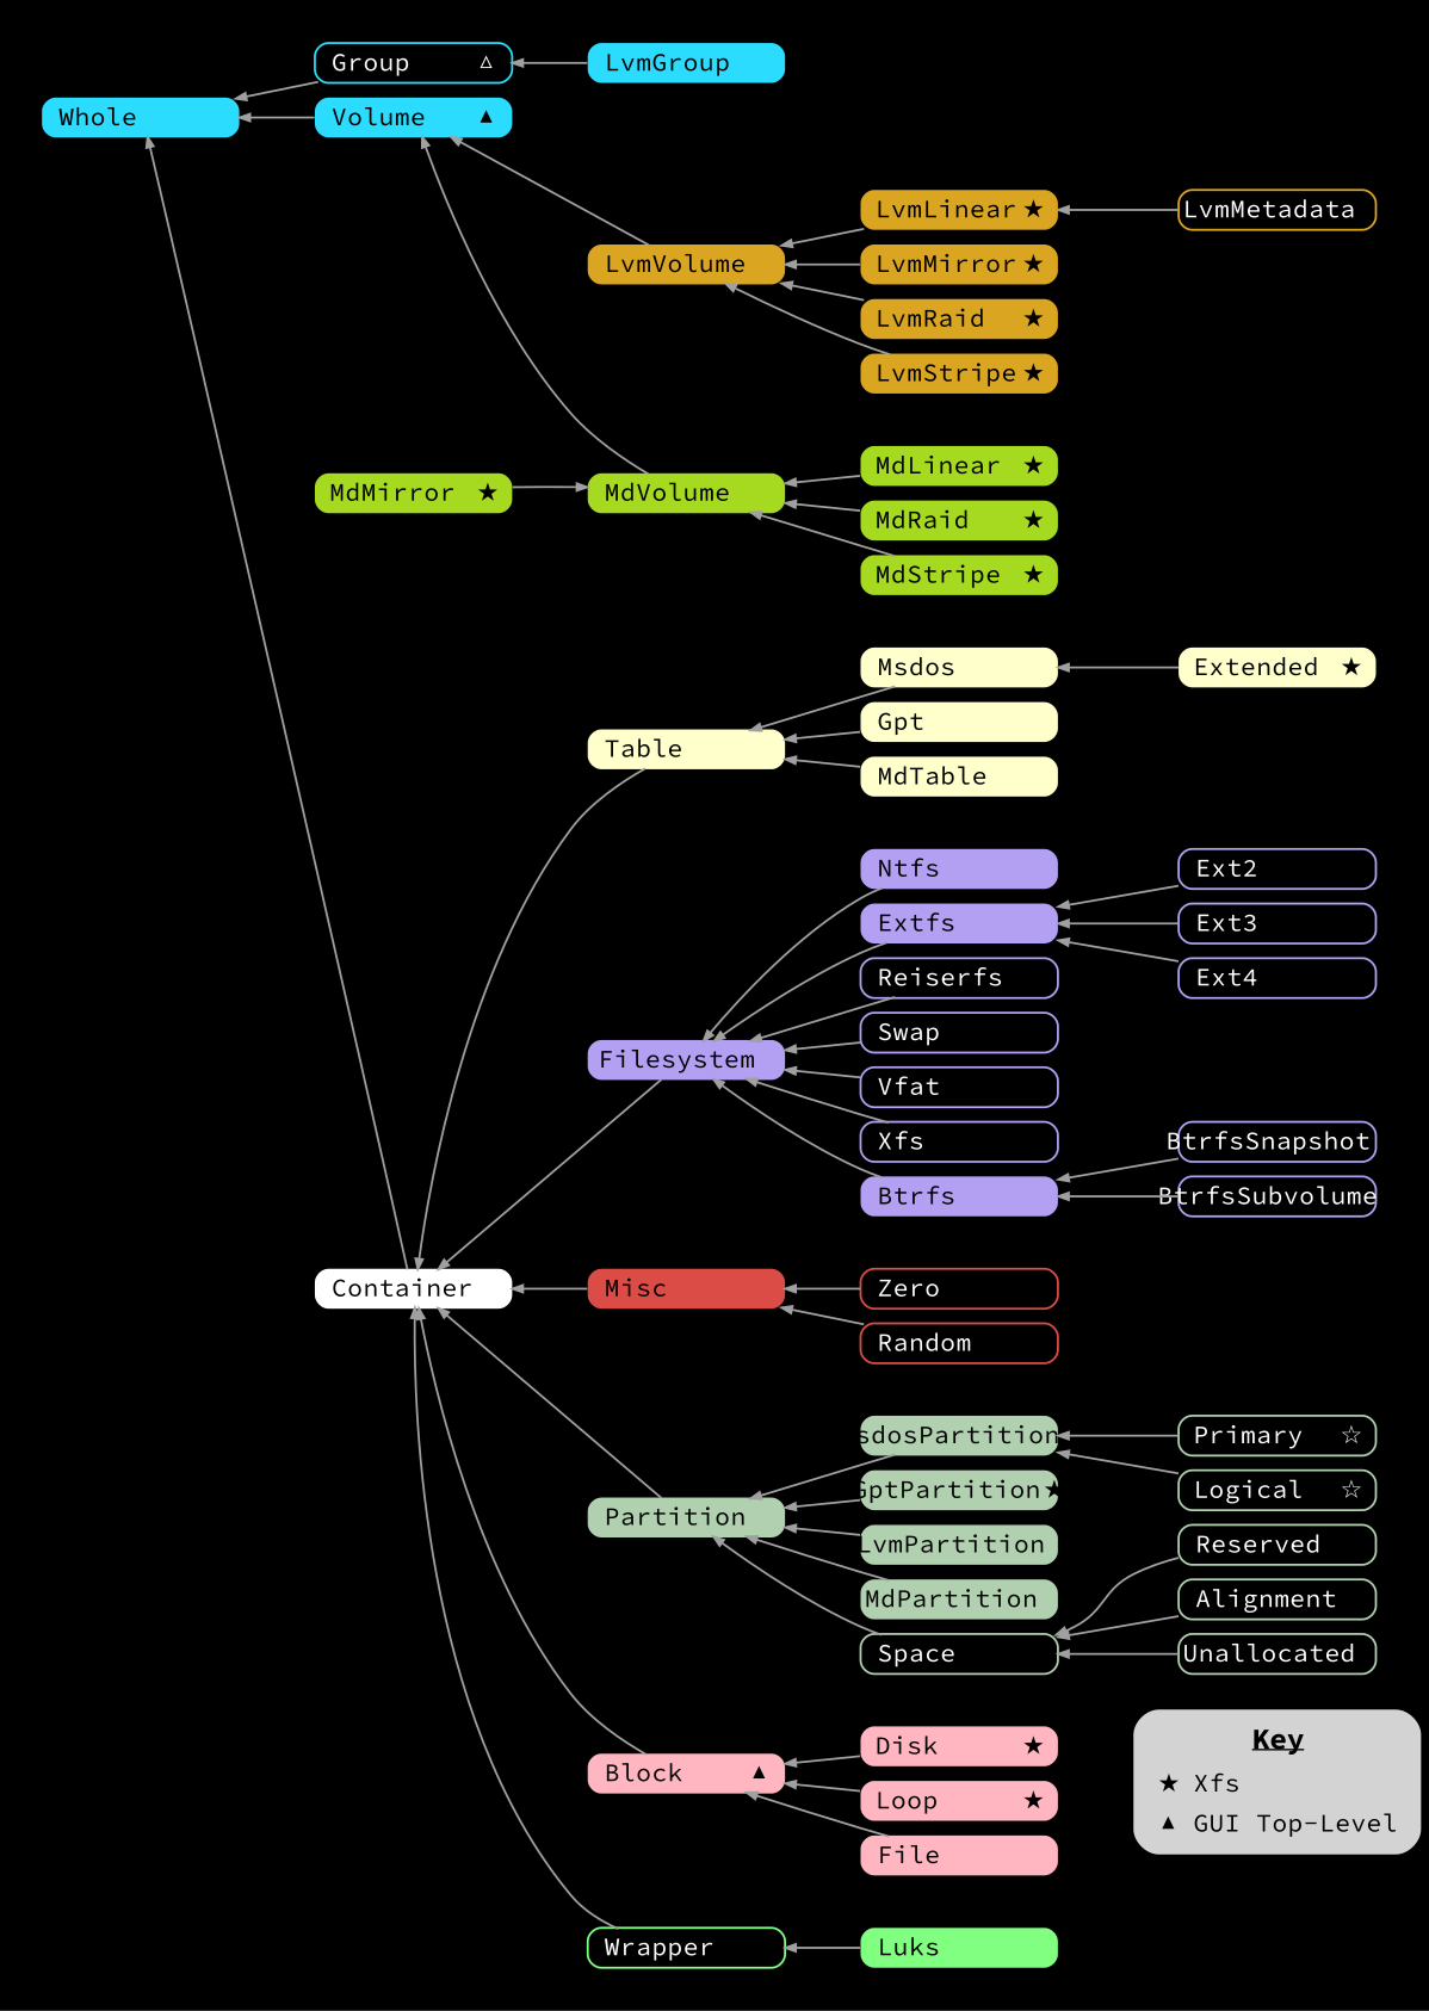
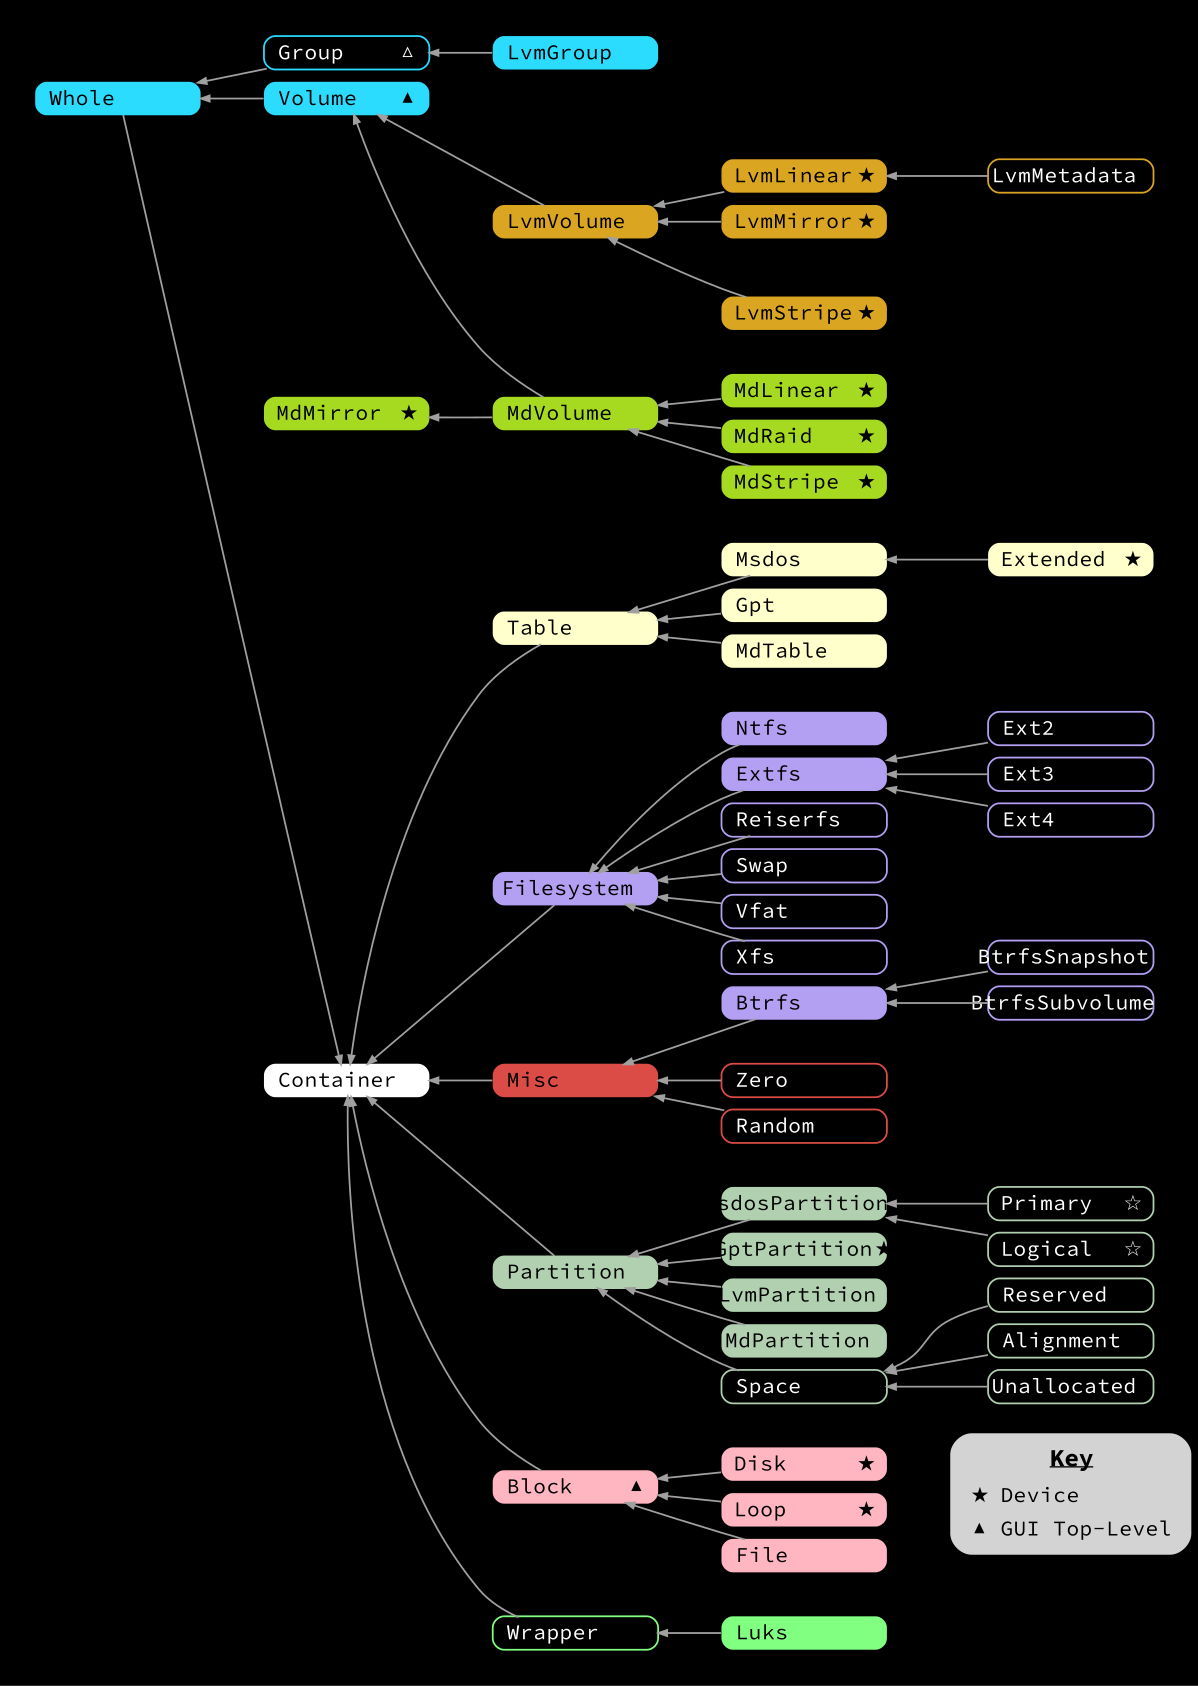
  digraph {
    bgcolor=black
    color=white
    fontname="Source Code Pro"
    nodesep=0.1
    rankdir=RL
    ranksep=0.5
    node [fixedsize=true fontname="Source Code Pro" fontsize=12 penwidth=0.0 shape=Mrecord style=filled]
    edge [arrowsize=0.5 color="#A0A0A0" fontname="Source Code Pro" penwidth=1.0]
-   n1 [fixedsize=false height=0.25 label=< 	      <table border="0" cellspacing="0" cellpadding="3"> 		<tr><td colspan="2"><font point-size="14"><b><u>Key</u></b></font></td></tr> 		<tr><td>★</td><td align="left">Xfs</td></tr> 		<tr><td>▲</td><td align="left">GUI Top-Level</td></tr> 	      </table> > width=1.3]
+   n1 [fixedsize=false height=0.25 label=< 	      <table border="0" cellspacing="0" cellpadding="3"> 		<tr><td colspan="2"><font point-size="14"><b><u>Key</u></b></font></td></tr> 		<tr><td>★</td><td align="left">Device</td></tr> 		<tr><td>▲</td><td align="left">GUI Top-Level</td></tr> 	      </table> > width=1.3]
    n2 [color="#DAA520" fontcolor=white height=0.25 label=< <table border="0" cellspacing="0" cellpadding="0"> <tr><td width="70" align="left">LvmMetadata</td><td>&nbsp;</td></tr> </table> > penwidth=1 style=solid width=1.3]
    n3 [fillcolor="#FFFFCC" height=0.25 label=< <table border="0" cellspacing="0" cellpadding="0"> <tr><td width="70" align="left">Table</td><td>&nbsp;</td></tr> </table> > width=1.3]
    n4 [fillcolor="#FFFFCC" height=0.25 label=< <table border="0" cellspacing="0" cellpadding="0"> <tr><td width="70" align="left">Msdos</td><td>&nbsp;</td></tr> </table> > width=1.3]
    n5 [fillcolor="#FFFFCC" height=0.25 label=< <table border="0" cellspacing="0" cellpadding="0"> <tr><td width="70" align="left">Extended</td><td>★</td></tr> </table> > width=1.3]
    n6 [fillcolor="#FFFFCC" height=0.25 label=< <table border="0" cellspacing="0" cellpadding="0"> <tr><td width="70" align="left">Gpt</td><td>&nbsp;</td></tr> </table> > width=1.3]
    n7 [fillcolor="#FFFFCC" height=0.25 label=< <table border="0" cellspacing="0" cellpadding="0"> <tr><td width="70" align="left">MdTable</td><td>&nbsp;</td></tr> </table> > width=1.3]
    n8 [fillcolor="#B4A0F3" height=0.25 label=< <table border="0" cellspacing="0" cellpadding="0"> <tr><td width="70" align="left">Filesystem</td><td>&nbsp;</td></tr> </table> > width=1.3]
    n9 [fillcolor="#B4A0F3" height=0.25 label=< <table border="0" cellspacing="0" cellpadding="0"> <tr><td width="70" align="left">Extfs</td><td>&nbsp;</td></tr> </table> > width=1.3]
    n10 [fillcolor="#B4A0F3" height=0.25 label=< <table border="0" cellspacing="0" cellpadding="0"> <tr><td width="70" align="left">Btrfs</td><td>&nbsp;</td></tr> </table> > width=1.3]
    n11 [fillcolor="#B4A0F3" height=0.25 label=< <table border="0" cellspacing="0" cellpadding="0"> <tr><td width="70" align="left">Ntfs</td><td>&nbsp;</td></tr> </table> > width=1.3]
    n12 [color="#B4A0F3" fontcolor=white height=0.25 label=< <table border="0" cellspacing="0" cellpadding="0"> <tr><td width="70" align="left">Ext2</td><td>&nbsp;</td></tr> </table> > penwidth=1 style=solid width=1.3]
    n13 [color="#B4A0F3" fontcolor=white height=0.25 label=< <table border="0" cellspacing="0" cellpadding="0"> <tr><td width="70" align="left">Ext3</td><td>&nbsp;</td></tr> </table> > penwidth=1 style=solid width=1.3]
    n14 [color="#B4A0F3" fontcolor=white height=0.25 label=< <table border="0" cellspacing="0" cellpadding="0"> <tr><td width="70" align="left">Ext4</td><td>&nbsp;</td></tr> </table> > penwidth=1 style=solid width=1.3]
    n15 [color="#B4A0F3" fontcolor=white height=0.25 label=< <table border="0" cellspacing="0" cellpadding="0"> <tr><td width="70" align="left">Reiserfs</td><td>&nbsp;</td></tr> </table> > penwidth=1 style=solid width=1.3]
    n16 [color="#B4A0F3" fontcolor=white height=0.25 label=< <table border="0" cellspacing="0" cellpadding="0"> <tr><td width="70" align="left">Swap</td><td>&nbsp;</td></tr> </table> > penwidth=1 style=solid width=1.3]
    n17 [color="#B4A0F3" fontcolor=white height=0.25 label=< <table border="0" cellspacing="0" cellpadding="0"> <tr><td width="70" align="left">Vfat</td><td>&nbsp;</td></tr> </table> > penwidth=1 style=solid width=1.3]
    n18 [color="#B4A0F3" fontcolor=white height=0.25 label=< <table border="0" cellspacing="0" cellpadding="0"> <tr><td width="70" align="left">Xfs</td><td>&nbsp;</td></tr> </table> > penwidth=1 style=solid width=1.3]
    n19 [color="#B4A0F3" fontcolor=white height=0.25 label=< <table border="0" cellspacing="0" cellpadding="0"> <tr><td width="70" align="left">BtrfsSnapshot</td><td>&nbsp;</td></tr> </table> > penwidth=1 style=solid width=1.3]
    n20 [color="#B4A0F3" fontcolor=white height=0.25 label=< <table border="0" cellspacing="0" cellpadding="0"> <tr><td width="70" align="left">BtrfsSubvolume</td><td>&nbsp;</td></tr> </table> > penwidth=1 style=solid width=1.3]
    n21 [fillcolor="#DC4C46" height=0.25 label=< <table border="0" cellspacing="0" cellpadding="0"> <tr><td width="70" align="left">Misc</td><td>&nbsp;</td></tr> </table> > width=1.3]
    n22 [color="#DC4C46" fontcolor=white height=0.25 label=< <table border="0" cellspacing="0" cellpadding="0"> <tr><td width="70" align="left">Zero</td><td>&nbsp;</td></tr> </table> > penwidth=1 style=solid width=1.3]
    n23 [color="#DC4C46" fontcolor=white height=0.25 label=< <table border="0" cellspacing="0" cellpadding="0"> <tr><td width="70" align="left">Random</td><td>&nbsp;</td></tr> </table> > penwidth=1 style=solid width=1.3]
    n24 [fillcolor="#B0D0B0" height=0.25 label=< <table border="0" cellspacing="0" cellpadding="0"> <tr><td width="70" align="left">Partition</td><td>&nbsp;</td></tr> </table> > width=1.3]
    n25 [fillcolor="#B0D0B0" height=0.25 label=< <table border="0" cellspacing="0" cellpadding="0"> <tr><td width="70" align="left">MsdosPartition</td><td>&nbsp;</td></tr> </table> > width=1.3]
    n26 [color="#B0D0B0" fontcolor=white height=0.25 label=< <table border="0" cellspacing="0" cellpadding="0"> <tr><td width="70" align="left">Primary</td><td>☆</td></tr> </table> > penwidth=1 style=solid width=1.3]
    n27 [color="#B0D0B0" fontcolor=white height=0.25 label=< <table border="0" cellspacing="0" cellpadding="0"> <tr><td width="70" align="left">Logical</td><td>☆</td></tr> </table> > penwidth=1 style=solid width=1.3]
    n28 [fillcolor="#B0D0B0" height=0.25 label=< <table border="0" cellspacing="0" cellpadding="0"> <tr><td width="70" align="left">GptPartition</td><td>★</td></tr> </table> > width=1.3]
    n29 [fillcolor="#B0D0B0" height=0.25 label=< <table border="0" cellspacing="0" cellpadding="0"> <tr><td width="70" align="left">LvmPartition</td><td>&nbsp;</td></tr> </table> > width=1.3]
    n30 [fillcolor="#B0D0B0" height=0.25 label=< <table border="0" cellspacing="0" cellpadding="0"> <tr><td width="70" align="left">MdPartition</td><td>&nbsp;</td></tr> </table> > width=1.3]
    n31 [color="#B0D0B0" fontcolor=white height=0.25 label=< <table border="0" cellspacing="0" cellpadding="0"> <tr><td width="70" align="left">Space</td><td>&nbsp;</td></tr> </table> > penwidth=1 style=solid width=1.3]
    n32 [color="#B0D0B0" fontcolor=white height=0.25 label=< <table border="0" cellspacing="0" cellpadding="0"> <tr><td width="70" align="left">Reserved</td><td>&nbsp;</td></tr> </table> > penwidth=1 style=solid width=1.3]
    n33 [color="#B0D0B0" fontcolor=white height=0.25 label=< <table border="0" cellspacing="0" cellpadding="0"> <tr><td width="70" align="left">Alignment</td><td>&nbsp;</td></tr> </table> > penwidth=1 style=solid width=1.3]
    n34 [color="#B0D0B0" fontcolor=white height=0.25 label=< <table border="0" cellspacing="0" cellpadding="0"> <tr><td width="70" align="left">Unallocated</td><td>&nbsp;</td></tr> </table> > penwidth=1 style=solid width=1.3]
    n35 [fillcolor="#DAA520" height=0.25 label=< <table border="0" cellspacing="0" cellpadding="0"> <tr><td width="70" align="left">LvmLinear</td><td>★</td></tr> </table> > width=1.3]
    n36 [fillcolor="#DAA520" height=0.25 label=< <table border="0" cellspacing="0" cellpadding="0"> <tr><td width="70" align="left">LvmVolume</td><td>&nbsp;</td></tr> </table> > width=1.3]
    n37 [fillcolor="#DAA520" height=0.25 label=< <table border="0" cellspacing="0" cellpadding="0"> <tr><td width="70" align="left">LvmMirror</td><td>★</td></tr> </table> > width=1.3]
-   n38 [fillcolor="#DAA520" height=0.25 label=< <table border="0" cellspacing="0" cellpadding="0"> <tr><td width="70" align="left">LvmRaid</td><td>★</td></tr> </table> > width=1.3]
    n39 [fillcolor="#DAA520" height=0.25 label=< <table border="0" cellspacing="0" cellpadding="0"> <tr><td width="70" align="left">LvmStripe</td><td>★</td></tr> </table> > width=1.3]
    n40 [fillcolor="#A5DA20" height=0.25 label=< <table border="0" cellspacing="0" cellpadding="0"> <tr><td width="70" align="left">MdLinear</td><td>★</td></tr> </table> > width=1.3]
    n41 [fillcolor="#A5DA20" height=0.25 label=< <table border="0" cellspacing="0" cellpadding="0"> <tr><td width="70" align="left">MdVolume</td><td>&nbsp;</td></tr> </table> > width=1.3]
    n42 [fillcolor="#A5DA20" height=0.25 label=< <table border="0" cellspacing="0" cellpadding="0"> <tr><td width="70" align="left">MdMirror</td><td>★</td></tr> </table> > width=1.3]
    n43 [fillcolor="#A5DA20" height=0.25 label=< <table border="0" cellspacing="0" cellpadding="0"> <tr><td width="70" align="left">MdRaid</td><td>★</td></tr> </table> > width=1.3]
    n44 [fillcolor="#A5DA20" height=0.25 label=< <table border="0" cellspacing="0" cellpadding="0"> <tr><td width="70" align="left">MdStripe</td><td>★</td></tr> </table> > width=1.3]
    n45 [fillcolor="#2BDCFF" height=0.25 label=< <table border="0" cellspacing="0" cellpadding="0"> <tr><td width="70" align="left">Volume</td><td>▲</td></tr> </table> > width=1.3]
    n46 [fillcolor="#2BDCFF" height=0.25 label=< <table border="0" cellspacing="0" cellpadding="0"> <tr><td width="70" align="left">Whole</td><td>&nbsp;</td></tr> </table> > width=1.3]
    n47 [color="#2BDCFF" fontcolor=white height=0.25 label=< <table border="0" cellspacing="0" cellpadding="0"> <tr><td width="70" align="left">Group</td><td>△</td></tr> </table> > penwidth=1 style=solid width=1.3]
    n48 [fillcolor="#2BDCFF" height=0.25 label=< <table border="0" cellspacing="0" cellpadding="0"> <tr><td width="70" align="left">LvmGroup</td><td>&nbsp;</td></tr> </table> > width=1.3]
    n49 [fillcolor="#FFB6C1" height=0.25 label=< <table border="0" cellspacing="0" cellpadding="0"> <tr><td width="70" align="left">Disk</td><td>★</td></tr> </table> > width=1.3]
    n50 [fillcolor="#FFB6C1" height=0.25 label=< <table border="0" cellspacing="0" cellpadding="0"> <tr><td width="70" align="left">Block</td><td>▲</td></tr> </table> > width=1.3]
    n51 [fillcolor="#FFB6C1" height=0.25 label=< <table border="0" cellspacing="0" cellpadding="0"> <tr><td width="70" align="left">Loop</td><td>★</td></tr> </table> > width=1.3]
    n52 [fillcolor="#FFB6C1" height=0.25 label=< <table border="0" cellspacing="0" cellpadding="0"> <tr><td width="70" align="left">File</td><td>&nbsp;</td></tr> </table> > width=1.3]
    n53 [color="#80FF80" fontcolor=white height=0.25 label=< <table border="0" cellspacing="0" cellpadding="0"> <tr><td width="70" align="left">Wrapper</td><td>&nbsp;</td></tr> </table> > penwidth=1 style=solid width=1.3]
    n54 [fillcolor="#80FF80" height=0.25 label=< <table border="0" cellspacing="0" cellpadding="0"> <tr><td width="70" align="left">Luks</td><td>&nbsp;</td></tr> </table> > width=1.3]
    n55 [fillcolor="#FFFFFF" height=0.25 label=< <table border="0" cellspacing="0" cellpadding="0"> <tr><td width="70" align="left">Container</td><td>&nbsp;</td></tr> </table> > width=1.3]
    subgraph sub_1 {
      rank=same
      n1
      n2
    }
    subgraph cluster_2 {
      color=transparent
      n3
      n4
      n5
      n6
      n7
    }
    subgraph cluster_3 {
      color=transparent
      n8
      n9
      n10
      n11
      n12
      n13
      n14
      n15
      n16
      n17
      n18
      n19
      n20
    }
    subgraph cluster_4 {
      color=transparent
      n21
      n22
      n23
    }
    subgraph cluster_5 {
      color=transparent
      n24
      n25
      n26
      n27
      n28
      n29
      n30
      n31
      n32
      n33
      n34
    }
    subgraph cluster_6 {
      color=transparent
      n35
      n36
      n37
-     n38
      n39
    }
    subgraph cluster_7 {
      color=transparent
      n40
      n41
      n42
      n43
      n44
    }
    subgraph cluster_8 {
      color=transparent
      n45
      n46
      n47
      n48
    }
    subgraph cluster_9 {
      color=transparent
      n49
      n50
      n51
      n52
    }
    subgraph cluster_10 {
      color=transparent
      n53
      n54
    }
    n1 -> n49 [style=invis]
    n2 -> n35
    n3 -> n55
    n4 -> n3
    n5 -> n4
    n6 -> n3
    n7 -> n3
    n8 -> n55
    n9 -> n8
-   n10 -> n8
+   n10 -> n21
    n11 -> n8
    n12 -> n9
    n13 -> n9
    n14 -> n9
    n15 -> n8
    n16 -> n8
    n17 -> n8
    n18 -> n8
    n19 -> n10
    n20 -> n10
    n21 -> n55
    n22 -> n21
    n23 -> n21
    n24 -> n55
    n25 -> n24
    n26 -> n25
    n27 -> n25
    n28 -> n24
    n29 -> n24
    n30 -> n24
    n31 -> n24
    n32 -> n31
    n33 -> n31
    n34 -> n31
    n35 -> n36
    n36 -> n45
    n37 -> n36
-   n38 -> n36
    n39 -> n36
    n40 -> n41
    n41 -> n45
-   n42 -> n41
+   n41 -> n42
    n43 -> n41
    n44 -> n41
    n45 -> n46
-   n55 -> n46
+   n46 -> n55
    n47 -> n46
    n48 -> n47
    n49 -> n50
    n50 -> n55
    n51 -> n50
    n52 -> n50
    n53 -> n55
    n54 -> n53
  }
